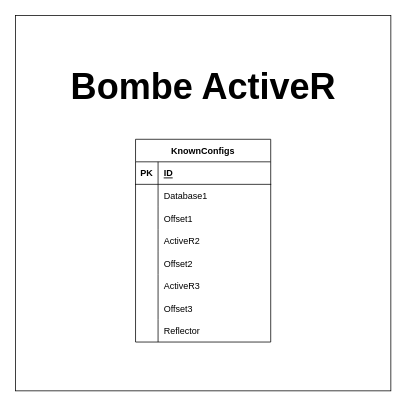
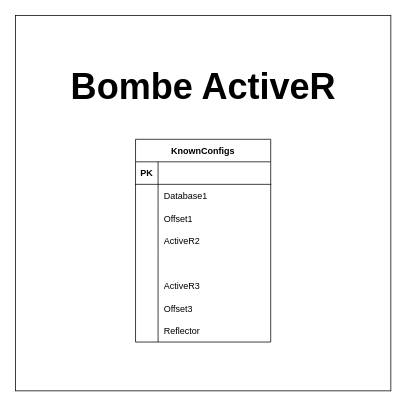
  <mxCell id="0" />
  <mxCell id="1" parent="0" />
  <mxCell id="2" value="" style="rounded=0;whiteSpace=wrap;html=1;" vertex="1" parent="1"><mxGeometry width="500" height="500" as="geometry" x="20" y="20" /></mxCell>
  <mxCell id="3" value="Bombe ActiveR" style="text;html=1;align=center;verticalAlign=middle;resizable=0;points=[];autosize=1;fontStyle=1;fontSize=48;" parent="1" vertex="1"><mxGeometry x="70" y="85" width="400" height="60" as="geometry" /></mxCell>
  <mxCell id="4" value="KnownConfigs" style="shape=table;startSize=30;container=1;collapsible=1;childLayout=tableLayout;fixedRows=1;rowLines=0;fontStyle=1;align=center;resizeLast=1;labelBackgroundColor=#ffffff;" parent="1" vertex="1"><mxGeometry x="180" y="185" width="180" height="270" as="geometry"><mxRectangle x="550" y="167" width="70" height="30" as="alternateBounds" /></mxGeometry></mxCell>
  <mxCell id="5" value="" style="shape=partialRectangle;collapsible=0;dropTarget=0;pointerEvents=0;fillColor=none;top=0;left=0;bottom=1;right=0;points=[[0,0.5],[1,0.5]];portConstraint=eastwest;" parent="4" vertex="1"><mxGeometry y="30" width="180" height="30" as="geometry" /></mxCell>
  <mxCell id="6" value="PK" style="shape=partialRectangle;connectable=0;fillColor=none;top=0;left=0;bottom=0;right=0;fontStyle=1;overflow=hidden;" parent="5" vertex="1"><mxGeometry width="30" height="30" as="geometry" /></mxCell>
- <mxCell id="7" value="ID" style="shape=partialRectangle;connectable=0;fillColor=none;top=0;left=0;bottom=0;right=0;align=left;spacingLeft=6;fontStyle=5;overflow=hidden;" parent="5" vertex="1"><mxGeometry x="30" width="150" height="30" as="geometry" /></mxCell>
  <mxCell id="8" value="" style="shape=partialRectangle;collapsible=0;dropTarget=0;pointerEvents=0;fillColor=none;top=0;left=0;bottom=0;right=0;points=[[0,0.5],[1,0.5]];portConstraint=eastwest;" parent="4" vertex="1"><mxGeometry y="60" width="180" height="30" as="geometry" /></mxCell>
  <mxCell id="9" value="" style="shape=partialRectangle;connectable=0;fillColor=none;top=0;left=0;bottom=0;right=0;editable=1;overflow=hidden;" parent="8" vertex="1"><mxGeometry width="30" height="30" as="geometry" /></mxCell>
  <mxCell id="10" value="Database1" style="shape=partialRectangle;connectable=0;fillColor=none;top=0;left=0;bottom=0;right=0;align=left;spacingLeft=6;overflow=hidden;" parent="8" vertex="1"><mxGeometry x="30" width="150" height="30" as="geometry" /></mxCell>
  <mxCell id="11" value="" style="shape=partialRectangle;collapsible=0;dropTarget=0;pointerEvents=0;fillColor=none;top=0;left=0;bottom=0;right=0;points=[[0,0.5],[1,0.5]];portConstraint=eastwest;" parent="4" vertex="1"><mxGeometry y="90" width="180" height="30" as="geometry" /></mxCell>
  <mxCell id="12" value="" style="shape=partialRectangle;connectable=0;fillColor=none;top=0;left=0;bottom=0;right=0;editable=1;overflow=hidden;" parent="11" vertex="1"><mxGeometry width="30" height="30" as="geometry" /></mxCell>
  <mxCell id="13" value="Offset1" style="shape=partialRectangle;connectable=0;fillColor=none;top=0;left=0;bottom=0;right=0;align=left;spacingLeft=6;overflow=hidden;" parent="11" vertex="1"><mxGeometry x="30" width="150" height="30" as="geometry" /></mxCell>
  <mxCell id="14" value="" style="shape=partialRectangle;collapsible=0;dropTarget=0;pointerEvents=0;fillColor=none;top=0;left=0;bottom=0;right=0;points=[[0,0.5],[1,0.5]];portConstraint=eastwest;" parent="4" vertex="1"><mxGeometry y="120" width="180" height="30" as="geometry" /></mxCell>
  <mxCell id="15" value="" style="shape=partialRectangle;connectable=0;fillColor=none;top=0;left=0;bottom=0;right=0;editable=1;overflow=hidden;" parent="14" vertex="1"><mxGeometry width="30" height="30" as="geometry" /></mxCell>
  <mxCell id="16" value="ActiveR2" style="shape=partialRectangle;connectable=0;fillColor=none;top=0;left=0;bottom=0;right=0;align=left;spacingLeft=6;overflow=hidden;" parent="14" vertex="1"><mxGeometry x="30" width="150" height="30" as="geometry" /></mxCell>
  <mxCell id="17" value="" style="shape=partialRectangle;collapsible=0;dropTarget=0;pointerEvents=0;fillColor=none;top=0;left=0;bottom=0;right=0;points=[[0,0.5],[1,0.5]];portConstraint=eastwest;" parent="4" vertex="1"><mxGeometry y="150" width="180" height="30" as="geometry" /></mxCell>
  <mxCell id="18" value="" style="shape=partialRectangle;connectable=0;fillColor=none;top=0;left=0;bottom=0;right=0;editable=1;overflow=hidden;" parent="17" vertex="1"><mxGeometry width="30" height="30" as="geometry" /></mxCell>
- <mxCell id="19" value="Offset2" style="shape=partialRectangle;connectable=0;fillColor=none;top=0;left=0;bottom=0;right=0;align=left;spacingLeft=6;overflow=hidden;" parent="17" vertex="1"><mxGeometry x="30" width="150" height="30" as="geometry" /></mxCell>
  <mxCell id="20" value="" style="shape=partialRectangle;collapsible=0;dropTarget=0;pointerEvents=0;fillColor=none;top=0;left=0;bottom=0;right=0;points=[[0,0.5],[1,0.5]];portConstraint=eastwest;" parent="4" vertex="1"><mxGeometry y="180" width="180" height="30" as="geometry" /></mxCell>
  <mxCell id="21" value="" style="shape=partialRectangle;connectable=0;fillColor=none;top=0;left=0;bottom=0;right=0;editable=1;overflow=hidden;" parent="20" vertex="1"><mxGeometry width="30" height="30" as="geometry" /></mxCell>
  <mxCell id="22" value="ActiveR3" style="shape=partialRectangle;connectable=0;fillColor=none;top=0;left=0;bottom=0;right=0;align=left;spacingLeft=6;overflow=hidden;" parent="20" vertex="1"><mxGeometry x="30" width="150" height="30" as="geometry" /></mxCell>
  <mxCell id="23" value="" style="shape=partialRectangle;collapsible=0;dropTarget=0;pointerEvents=0;fillColor=none;top=0;left=0;bottom=0;right=0;points=[[0,0.5],[1,0.5]];portConstraint=eastwest;" parent="4" vertex="1"><mxGeometry y="210" width="180" height="30" as="geometry" /></mxCell>
  <mxCell id="24" value="" style="shape=partialRectangle;connectable=0;fillColor=none;top=0;left=0;bottom=0;right=0;editable=1;overflow=hidden;" parent="23" vertex="1"><mxGeometry width="30" height="30" as="geometry" /></mxCell>
  <mxCell id="25" value="Offset3" style="shape=partialRectangle;connectable=0;fillColor=none;top=0;left=0;bottom=0;right=0;align=left;spacingLeft=6;overflow=hidden;" parent="23" vertex="1"><mxGeometry x="30" width="150" height="30" as="geometry" /></mxCell>
  <mxCell id="26" value="" style="shape=partialRectangle;collapsible=0;dropTarget=0;pointerEvents=0;fillColor=none;top=0;left=0;bottom=0;right=0;points=[[0,0.5],[1,0.5]];portConstraint=eastwest;" parent="4" vertex="1"><mxGeometry y="240" width="180" height="30" as="geometry" /></mxCell>
  <mxCell id="27" value="" style="shape=partialRectangle;connectable=0;fillColor=none;top=0;left=0;bottom=0;right=0;editable=1;overflow=hidden;" parent="26" vertex="1"><mxGeometry width="30" height="30" as="geometry" /></mxCell>
  <mxCell id="28" value="Reflector" style="shape=partialRectangle;connectable=0;fillColor=none;top=0;left=0;bottom=0;right=0;align=left;spacingLeft=6;overflow=hidden;" parent="26" vertex="1"><mxGeometry x="30" width="150" height="30" as="geometry" /></mxCell>
